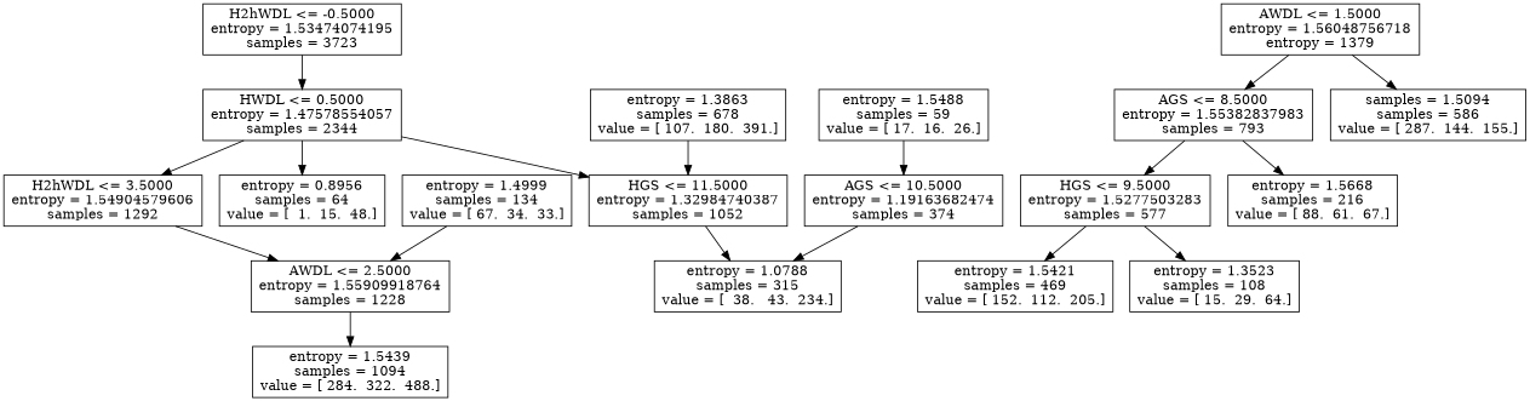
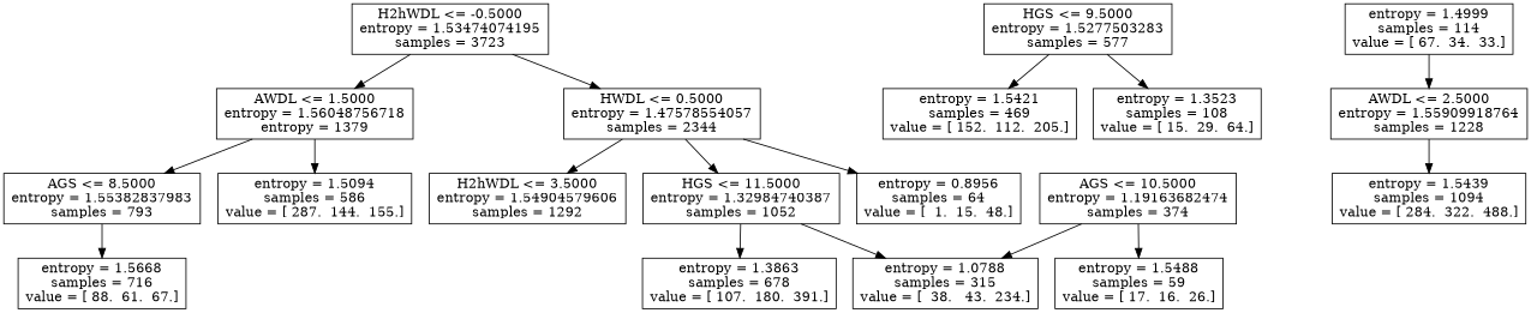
  digraph {
    node [shape=box]
    n1 [label="H2hWDL <= -0.5000\nentropy = 1.53474074195\nsamples = 3723"]
    n2 [label="AWDL <= 1.5000\nentropy = 1.56048756718\nentropy = 1379"]
    n3 [label="HWDL <= 0.5000\nentropy = 1.47578554057\nsamples = 2344"]
    n4 [label="AGS <= 8.5000\nentropy = 1.55382837983\nsamples = 793"]
-   n5 [label="samples = 1.5094\nsamples = 586\nvalue = [ 287.  144.  155.]"]
+   n5 [label="entropy = 1.5094\nsamples = 586\nvalue = [ 287.  144.  155.]"]
    n6 [label="H2hWDL <= 3.5000\nentropy = 1.54904579606\nsamples = 1292"]
    n7 [label="HGS <= 11.5000\nentropy = 1.32984740387\nsamples = 1052"]
    n8 [label="entropy = 0.8956\nsamples = 64\nvalue = [  1.  15.  48.]"]
    n9 [label="HGS <= 9.5000\nentropy = 1.5277503283\nsamples = 577"]
-   n10 [label="entropy = 1.5668\nsamples = 216\nvalue = [ 88.  61.  67.]"]
+   n10 [label="entropy = 1.5668\nsamples = 716\nvalue = [ 88.  61.  67.]"]
    n11 [label="entropy = 1.5421\nsamples = 469\nvalue = [ 152.  112.  205.]"]
    n12 [label="entropy = 1.3523\nsamples = 108\nvalue = [ 15.  29.  64.]"]
    n13 [label="AWDL <= 2.5000\nentropy = 1.55909918764\nsamples = 1228"]
    n14 [label="entropy = 1.3863\nsamples = 678\nvalue = [ 107.  180.  391.]"]
    n15 [label="entropy = 1.0788\nsamples = 315\nvalue = [  38.   43.  234.]"]
    n16 [label="entropy = 1.5439\nsamples = 1094\nvalue = [ 284.  322.  488.]"]
-   n17 [label="entropy = 1.4999\nsamples = 134\nvalue = [ 67.  34.  33.]"]
+   n17 [label="entropy = 1.4999\nsamples = 114\nvalue = [ 67.  34.  33.]"]
    n18 [label="AGS <= 10.5000\nentropy = 1.19163682474\nsamples = 374"]
    n19 [label="entropy = 1.5488\nsamples = 59\nvalue = [ 17.  16.  26.]"]
+   n1 -> n2
    n1 -> n3
    n2 -> n4
    n2 -> n5
    n3 -> n6
    n3 -> n7
    n3 -> n8
-   n4 -> n9
    n4 -> n10
-   n6 -> n13
-   n14 -> n7
+   n7 -> n14
    n7 -> n15
    n9 -> n11
    n9 -> n12
    n13 -> n16
    n17 -> n13
    n18 -> n15
-   n19 -> n18
+   n18 -> n19
  }
